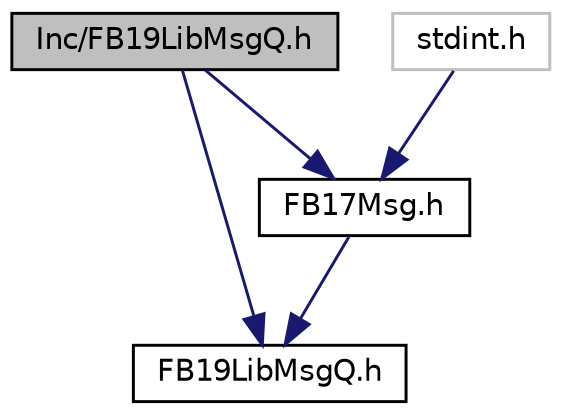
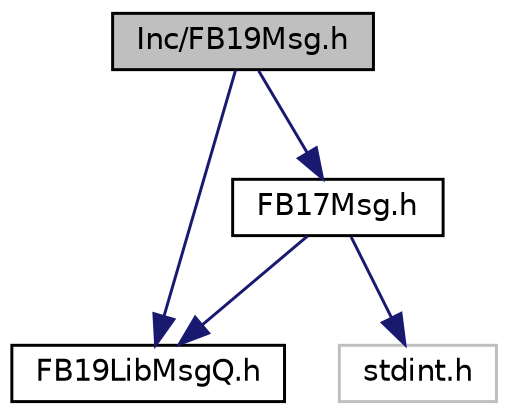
  digraph {
    node [color=black fillcolor=white fontname=Helvetica fontsize=10 shape=record style=filled]
    edge [color=midnightblue fontname=Helvetica fontsize=10 labelfontname=Helvetica labelfontsize=10 style=solid]
-   n1 [fillcolor=grey75 fontcolor=black height=0.2 label="Inc/FB19LibMsgQ.h" width=0.4]
+   n1 [fillcolor=grey75 fontcolor=black height=0.2 label="Inc/FB19Msg.h" width=0.4]
    n2 [height=0.2 label="FB19LibMsgQ.h" width=0.4]
    n3 [height=0.2 label="FB17Msg.h" width=0.4]
    n4 [color=grey75 height=0.2 label="stdint.h" width=0.4]
    n1 -> n2
    n1 -> n3
    n3 -> n2
-   n4 -> n3
+   n3 -> n4
  }
